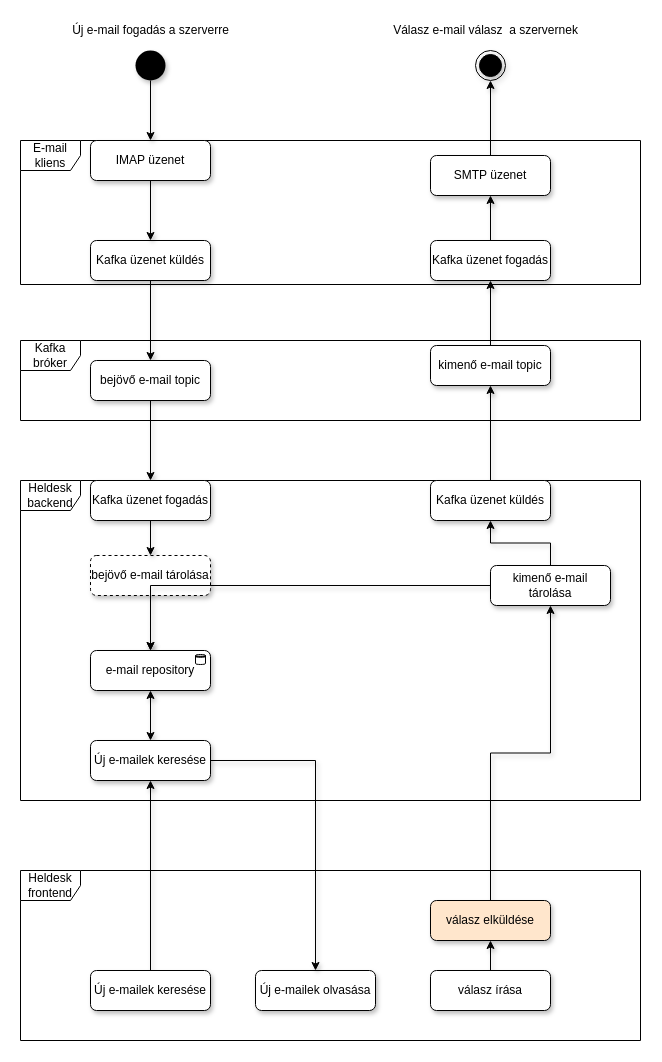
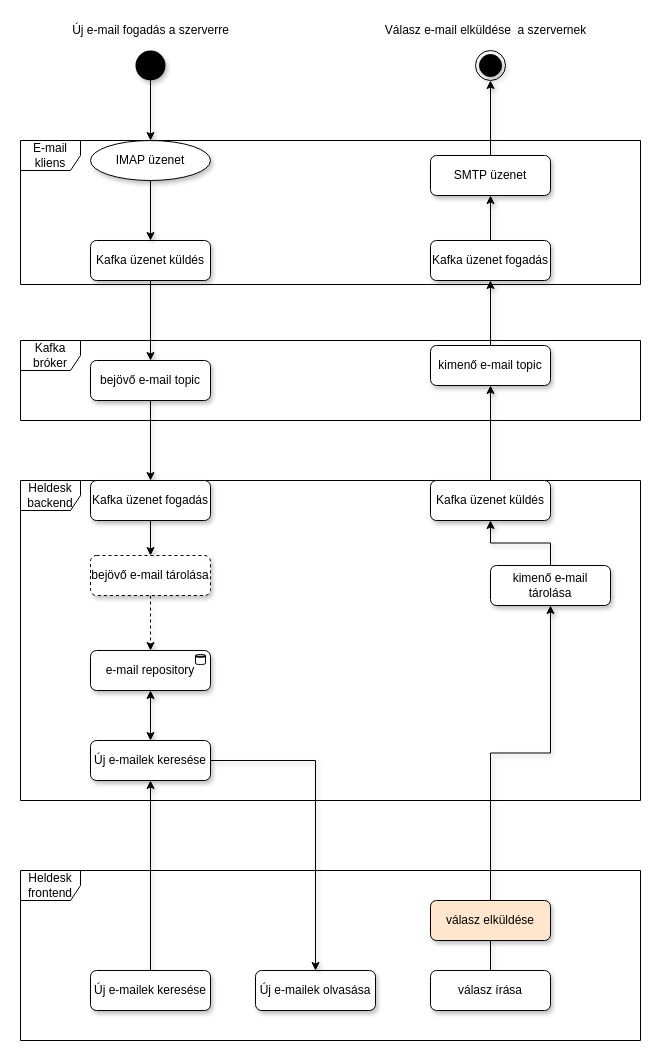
  <mxCell id="0" />
  <mxCell id="1" parent="0" />
  <mxCell id="2" value="Heldesk backend" style="shape=umlFrame;whiteSpace=wrap;html=1;shadow=0;" parent="1" vertex="1"><mxGeometry x="20" y="480" width="620" height="320" as="geometry" /></mxCell>
  <mxCell id="3" value="E-mail kliens" style="shape=umlFrame;whiteSpace=wrap;html=1;shadow=0;" parent="1" vertex="1"><mxGeometry x="20" y="140" width="620" height="144" as="geometry" /></mxCell>
  <mxCell id="4" style="edgeStyle=orthogonalEdgeStyle;rounded=0;orthogonalLoop=1;jettySize=auto;html=1;shadow=1;" parent="1" source="5" target="21" edge="1"><mxGeometry relative="1" as="geometry" /></mxCell>
  <mxCell id="5" value="Kafka üzenet küldés" style="rounded=1;whiteSpace=wrap;html=1;fontSize=12;glass=0;strokeWidth=1;shadow=1;" parent="1" vertex="1"><mxGeometry x="90" y="240" width="120" height="40" as="geometry" /></mxCell>
  <mxCell id="6" style="edgeStyle=orthogonalEdgeStyle;rounded=0;orthogonalLoop=1;jettySize=auto;html=1;shadow=1;entryX=0.5;entryY=0;entryDx=0;entryDy=0;" parent="1" source="7" target="5" edge="1"><mxGeometry relative="1" as="geometry"><mxPoint x="150" y="290" as="targetPoint" /></mxGeometry></mxCell>
- <mxCell id="7" value="IMAP üzenet" style="rounded=1;whiteSpace=wrap;html=1;fontSize=12;glass=0;strokeWidth=1;shadow=1;" parent="1" vertex="1"><mxGeometry x="90" y="140" width="120" height="40" as="geometry" /></mxCell>
+ <mxCell id="7" value="IMAP üzenet" style="ellipse;whiteSpace=wrap;html=1;fontSize=12;glass=0;strokeWidth=1;shadow=1;" parent="1" vertex="1"><mxGeometry x="90" y="140" width="120" height="40" as="geometry" /></mxCell>
  <mxCell id="8" style="edgeStyle=orthogonalEdgeStyle;rounded=0;orthogonalLoop=1;jettySize=auto;html=1;entryX=0.5;entryY=0;entryDx=0;entryDy=0;shadow=1;" parent="1" source="14" target="7" edge="1"><mxGeometry relative="1" as="geometry" /></mxCell>
  <mxCell id="9" style="edgeStyle=orthogonalEdgeStyle;rounded=0;orthogonalLoop=1;jettySize=auto;html=1;shadow=1;" parent="1" source="10" target="17" edge="1"><mxGeometry relative="1" as="geometry" /></mxCell>
  <mxCell id="10" value="SMTP üzenet" style="rounded=1;whiteSpace=wrap;html=1;fontSize=12;glass=0;strokeWidth=1;shadow=1;" parent="1" vertex="1"><mxGeometry x="430" y="155" width="120" height="40" as="geometry" /></mxCell>
  <mxCell id="11" style="edgeStyle=orthogonalEdgeStyle;rounded=0;orthogonalLoop=1;jettySize=auto;html=1;shadow=1;" parent="1" source="12" target="10" edge="1"><mxGeometry relative="1" as="geometry" /></mxCell>
  <mxCell id="12" value="Kafka üzenet fogadás" style="rounded=1;whiteSpace=wrap;html=1;fontSize=12;glass=0;strokeWidth=1;shadow=1;" parent="1" vertex="1"><mxGeometry x="430" y="240" width="120" height="40" as="geometry" /></mxCell>
  <mxCell id="13" value="" style="group" parent="1" vertex="1" connectable="0"><mxGeometry x="65" y="20" width="170" height="60" as="geometry" /></mxCell>
  <mxCell id="14" value="" style="ellipse;fillColor=#000000;strokeColor=none;shadow=1;" parent="13" vertex="1"><mxGeometry x="70" y="30" width="30" height="30" as="geometry" /></mxCell>
  <mxCell id="15" value="&lt;span&gt;Új e-mail fogadás a szerverre&lt;/span&gt;" style="text;html=1;align=center;verticalAlign=middle;resizable=0;points=[];autosize=1;" parent="13" vertex="1"><mxGeometry width="170" height="20" as="geometry" /></mxCell>
  <mxCell id="16" value="" style="group" parent="1" vertex="1" connectable="0"><mxGeometry x="375" y="20" width="220" height="60" as="geometry" /></mxCell>
  <mxCell id="17" value="" style="ellipse;html=1;shape=endState;fillColor=#000000;strokeColor=#000000;shadow=1;" parent="16" vertex="1"><mxGeometry x="100" y="30" width="30" height="30" as="geometry" /></mxCell>
- <mxCell id="18" value="&lt;span&gt;Válasz e-mail válasz&amp;nbsp; a szervernek&lt;/span&gt;" style="text;html=1;align=center;verticalAlign=middle;resizable=0;points=[];autosize=1;" parent="16" vertex="1"><mxGeometry width="220" height="20" as="geometry" /></mxCell>
+ <mxCell id="18" value="&lt;span&gt;Válasz e-mail elküldése&amp;nbsp; a szervernek&lt;/span&gt;" style="text;html=1;align=center;verticalAlign=middle;resizable=0;points=[];autosize=1;" parent="16" vertex="1"><mxGeometry width="220" height="20" as="geometry" /></mxCell>
  <mxCell id="19" value="Kafka bróker" style="shape=umlFrame;whiteSpace=wrap;html=1;shadow=0;" parent="1" vertex="1"><mxGeometry x="20" y="340" width="620" height="80" as="geometry" /></mxCell>
  <mxCell id="20" style="edgeStyle=orthogonalEdgeStyle;rounded=0;orthogonalLoop=1;jettySize=auto;html=1;entryX=0.5;entryY=0;entryDx=0;entryDy=0;shadow=1;startArrow=none;startFill=0;" parent="1" source="21" target="43" edge="1"><mxGeometry relative="1" as="geometry" /></mxCell>
  <mxCell id="21" value="bejövő e-mail topic" style="rounded=1;whiteSpace=wrap;html=1;fontSize=12;glass=0;strokeWidth=1;shadow=1;" parent="1" vertex="1"><mxGeometry x="90" y="360" width="120" height="40" as="geometry" /></mxCell>
  <mxCell id="22" style="edgeStyle=orthogonalEdgeStyle;rounded=0;orthogonalLoop=1;jettySize=auto;html=1;shadow=1;" parent="1" source="23" target="12" edge="1"><mxGeometry relative="1" as="geometry" /></mxCell>
  <mxCell id="23" value="kimenő e-mail topic" style="rounded=1;whiteSpace=wrap;html=1;fontSize=12;glass=0;strokeWidth=1;shadow=1;" parent="1" vertex="1"><mxGeometry x="430" y="345" width="120" height="40" as="geometry" /></mxCell>
  <mxCell id="24" style="edgeStyle=orthogonalEdgeStyle;rounded=0;orthogonalLoop=1;jettySize=auto;html=1;shadow=1;startArrow=none;startFill=0;dashed=1;" parent="1" source="25" target="45" edge="1"><mxGeometry relative="1" as="geometry" /></mxCell>
  <mxCell id="25" value="bejövő e-mail tárolása" style="rounded=1;whiteSpace=wrap;html=1;fontSize=12;glass=0;strokeWidth=1;shadow=1;dashed=1;" parent="1" vertex="1"><mxGeometry x="90" y="555" width="120" height="40" as="geometry" /></mxCell>
  <mxCell id="26" style="edgeStyle=orthogonalEdgeStyle;rounded=0;orthogonalLoop=1;jettySize=auto;html=1;shadow=1;" parent="1" source="27" target="23" edge="1"><mxGeometry relative="1" as="geometry" /></mxCell>
  <mxCell id="27" value="Kafka üzenet küldés" style="rounded=1;whiteSpace=wrap;html=1;fontSize=12;glass=0;strokeWidth=1;shadow=1;" parent="1" vertex="1"><mxGeometry x="430" y="480" width="120" height="40" as="geometry" /></mxCell>
  <mxCell id="28" value="Heldesk frontend" style="shape=umlFrame;whiteSpace=wrap;html=1;shadow=0;" parent="1" vertex="1"><mxGeometry x="20" y="870" width="620" height="170" as="geometry" /></mxCell>
  <mxCell id="29" value="Új e-mailek olvasása" style="rounded=1;whiteSpace=wrap;html=1;fontSize=12;glass=0;strokeWidth=1;shadow=1;" parent="1" vertex="1"><mxGeometry x="255" y="970" width="120" height="40" as="geometry" /></mxCell>
  <mxCell id="30" style="edgeStyle=orthogonalEdgeStyle;rounded=0;orthogonalLoop=1;jettySize=auto;html=1;shadow=1;" parent="1" source="31" target="36" edge="1"><mxGeometry relative="1" as="geometry" /></mxCell>
  <mxCell id="31" value="válasz elküldése" style="rounded=1;whiteSpace=wrap;html=1;fontSize=12;glass=0;strokeWidth=1;shadow=1;fillColor=#ffe6cc;" parent="1" vertex="1"><mxGeometry x="430" y="900" width="120" height="40" as="geometry" /></mxCell>
- <mxCell id="32" style="edgeStyle=orthogonalEdgeStyle;rounded=0;orthogonalLoop=1;jettySize=auto;html=1;shadow=1;" parent="1" source="33" target="31" edge="1"><mxGeometry relative="1" as="geometry" /></mxCell>
+ <mxCell id="32" style="edgeStyle=orthogonalEdgeStyle;rounded=0;orthogonalLoop=1;jettySize=auto;html=1;shadow=1;endArrow=none;" parent="1" source="33" target="31" edge="1"><mxGeometry relative="1" as="geometry" /></mxCell>
  <mxCell id="33" value="válasz írása" style="rounded=1;whiteSpace=wrap;html=1;fontSize=12;glass=0;strokeWidth=1;shadow=1;" parent="1" vertex="1"><mxGeometry x="430" y="970" width="120" height="40" as="geometry" /></mxCell>
  <mxCell id="34" style="edgeStyle=orthogonalEdgeStyle;rounded=0;orthogonalLoop=1;jettySize=auto;html=1;shadow=1;" parent="1" source="36" target="27" edge="1"><mxGeometry relative="1" as="geometry" /></mxCell>
- <mxCell id="35" style="edgeStyle=orthogonalEdgeStyle;rounded=0;orthogonalLoop=1;jettySize=auto;html=1;shadow=1;startArrow=none;startFill=0;" parent="1" source="36" target="45" edge="1"><mxGeometry relative="1" as="geometry" /></mxCell>
  <mxCell id="36" value="kimenő e-mail tárolása" style="rounded=1;whiteSpace=wrap;html=1;fontSize=12;glass=0;strokeWidth=1;shadow=1;" parent="1" vertex="1"><mxGeometry x="490" y="565" width="120" height="40" as="geometry" /></mxCell>
  <mxCell id="37" style="edgeStyle=orthogonalEdgeStyle;rounded=0;orthogonalLoop=1;jettySize=auto;html=1;shadow=1;startArrow=none;startFill=0;" parent="1" source="39" target="29" edge="1"><mxGeometry relative="1" as="geometry" /></mxCell>
  <mxCell id="38" style="edgeStyle=orthogonalEdgeStyle;rounded=0;orthogonalLoop=1;jettySize=auto;html=1;shadow=1;startArrow=classic;startFill=1;" parent="1" source="39" target="45" edge="1"><mxGeometry relative="1" as="geometry" /></mxCell>
  <mxCell id="39" value="Új e-mailek keresése" style="rounded=1;whiteSpace=wrap;html=1;fontSize=12;glass=0;strokeWidth=1;shadow=1;" parent="1" vertex="1"><mxGeometry x="90" y="740" width="120" height="40" as="geometry" /></mxCell>
  <mxCell id="40" style="edgeStyle=none;rounded=0;orthogonalLoop=1;jettySize=auto;html=1;shadow=1;" parent="1" source="41" target="39" edge="1"><mxGeometry relative="1" as="geometry" /></mxCell>
  <mxCell id="41" value="Új e-mailek keresése" style="rounded=1;whiteSpace=wrap;html=1;fontSize=12;glass=0;strokeWidth=1;shadow=1;" parent="1" vertex="1"><mxGeometry x="90" y="970" width="120" height="40" as="geometry" /></mxCell>
  <mxCell id="42" style="edgeStyle=orthogonalEdgeStyle;rounded=0;orthogonalLoop=1;jettySize=auto;html=1;shadow=1;startArrow=none;startFill=0;" parent="1" source="43" target="25" edge="1"><mxGeometry relative="1" as="geometry" /></mxCell>
  <mxCell id="43" value="Kafka üzenet fogadás" style="rounded=1;whiteSpace=wrap;html=1;fontSize=12;glass=0;strokeWidth=1;shadow=1;" parent="1" vertex="1"><mxGeometry x="90" y="480" width="120" height="40" as="geometry" /></mxCell>
  <mxCell id="44" value="" style="group" vertex="1" connectable="0" parent="1"><mxGeometry x="90" y="650" width="120" height="40" as="geometry" /></mxCell>
  <mxCell id="45" value="e-mail repository" style="rounded=1;whiteSpace=wrap;html=1;fontSize=12;glass=0;strokeWidth=1;shadow=1;" parent="44" vertex="1"><mxGeometry width="120" height="40" as="geometry" /></mxCell>
  <mxCell id="46" value="" style="shape=datastore;whiteSpace=wrap;html=1;" vertex="1" parent="44"><mxGeometry x="105" y="4" width="10" height="10" as="geometry" /></mxCell>
